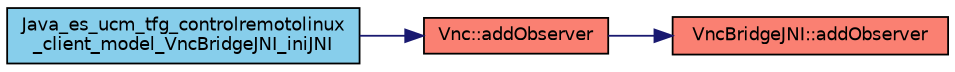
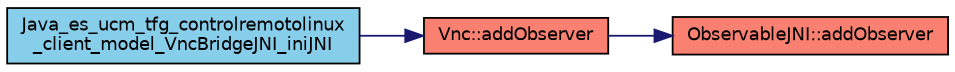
  digraph {
    rankdir=LR
    node [color=black fillcolor=salmon fontname=Helvetica fontsize=10 shape=record style=filled]
    edge [color=midnightblue fontname=Helvetica fontsize=10 labelfontname=Helvetica labelfontsize=10 style=solid]
    n1 [fillcolor=skyblue fontcolor=black height=0.2 label="Java_es_ucm_tfg_controlremotolinux\l_client_model_VncBridgeJNI_iniJNI" width=0.4]
    n2 [height=0.2 label="Vnc::addObserver" width=0.4]
-   n3 [height=0.2 label="VncBridgeJNI::addObserver" width=0.4]
+   n3 [height=0.2 label="ObservableJNI::addObserver" width=0.4]
    n1 -> n2
    n2 -> n3
  }
